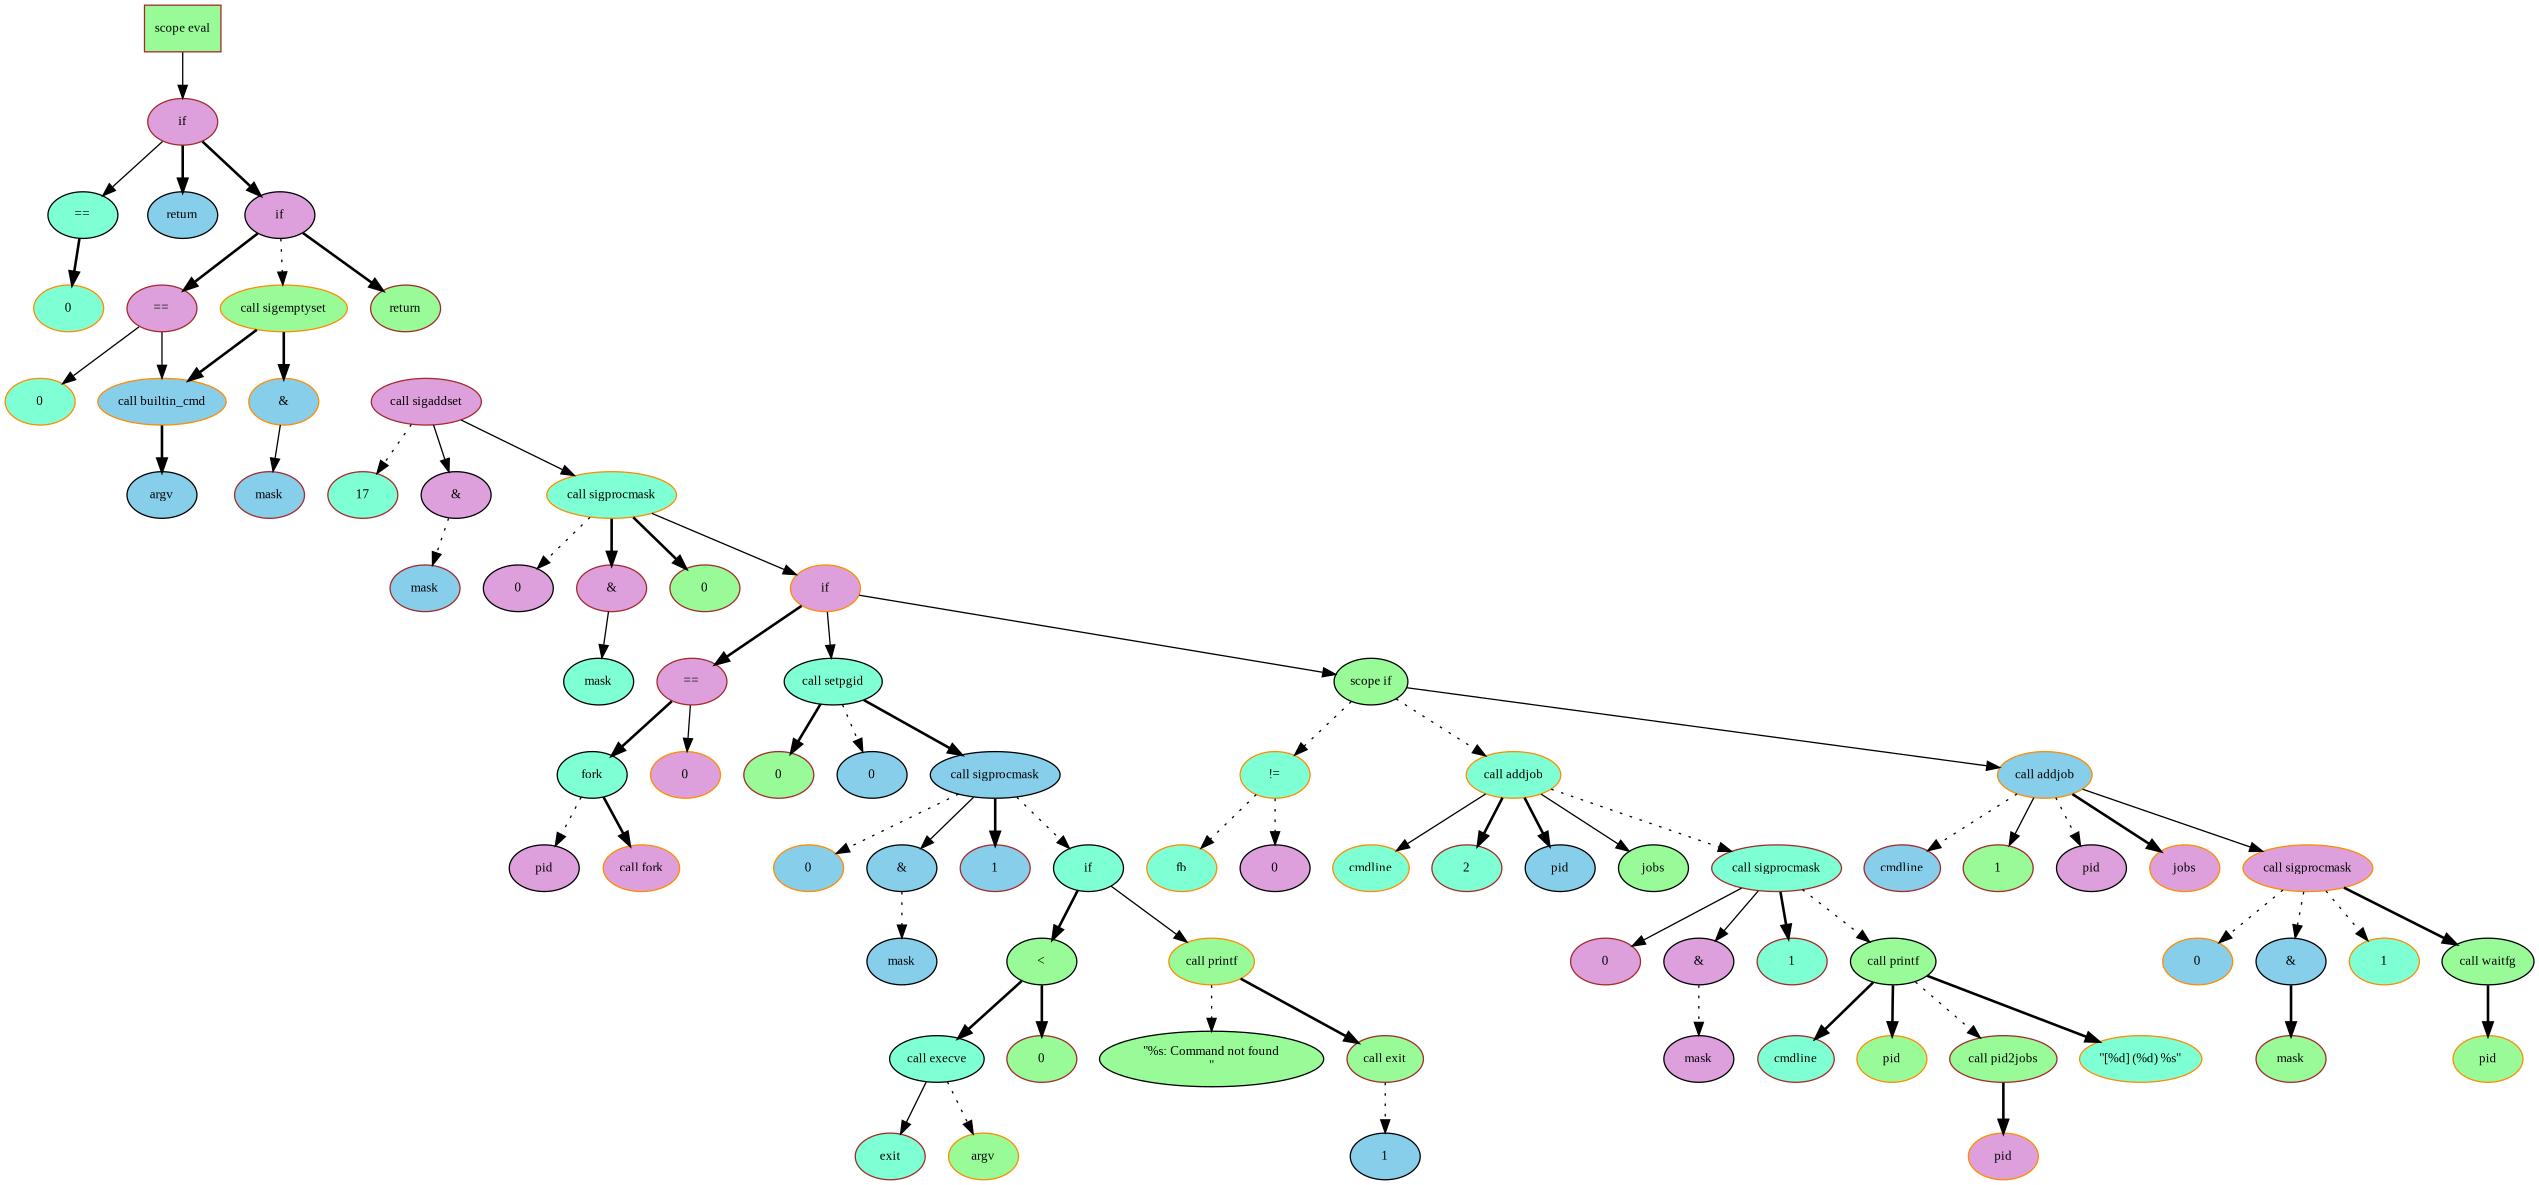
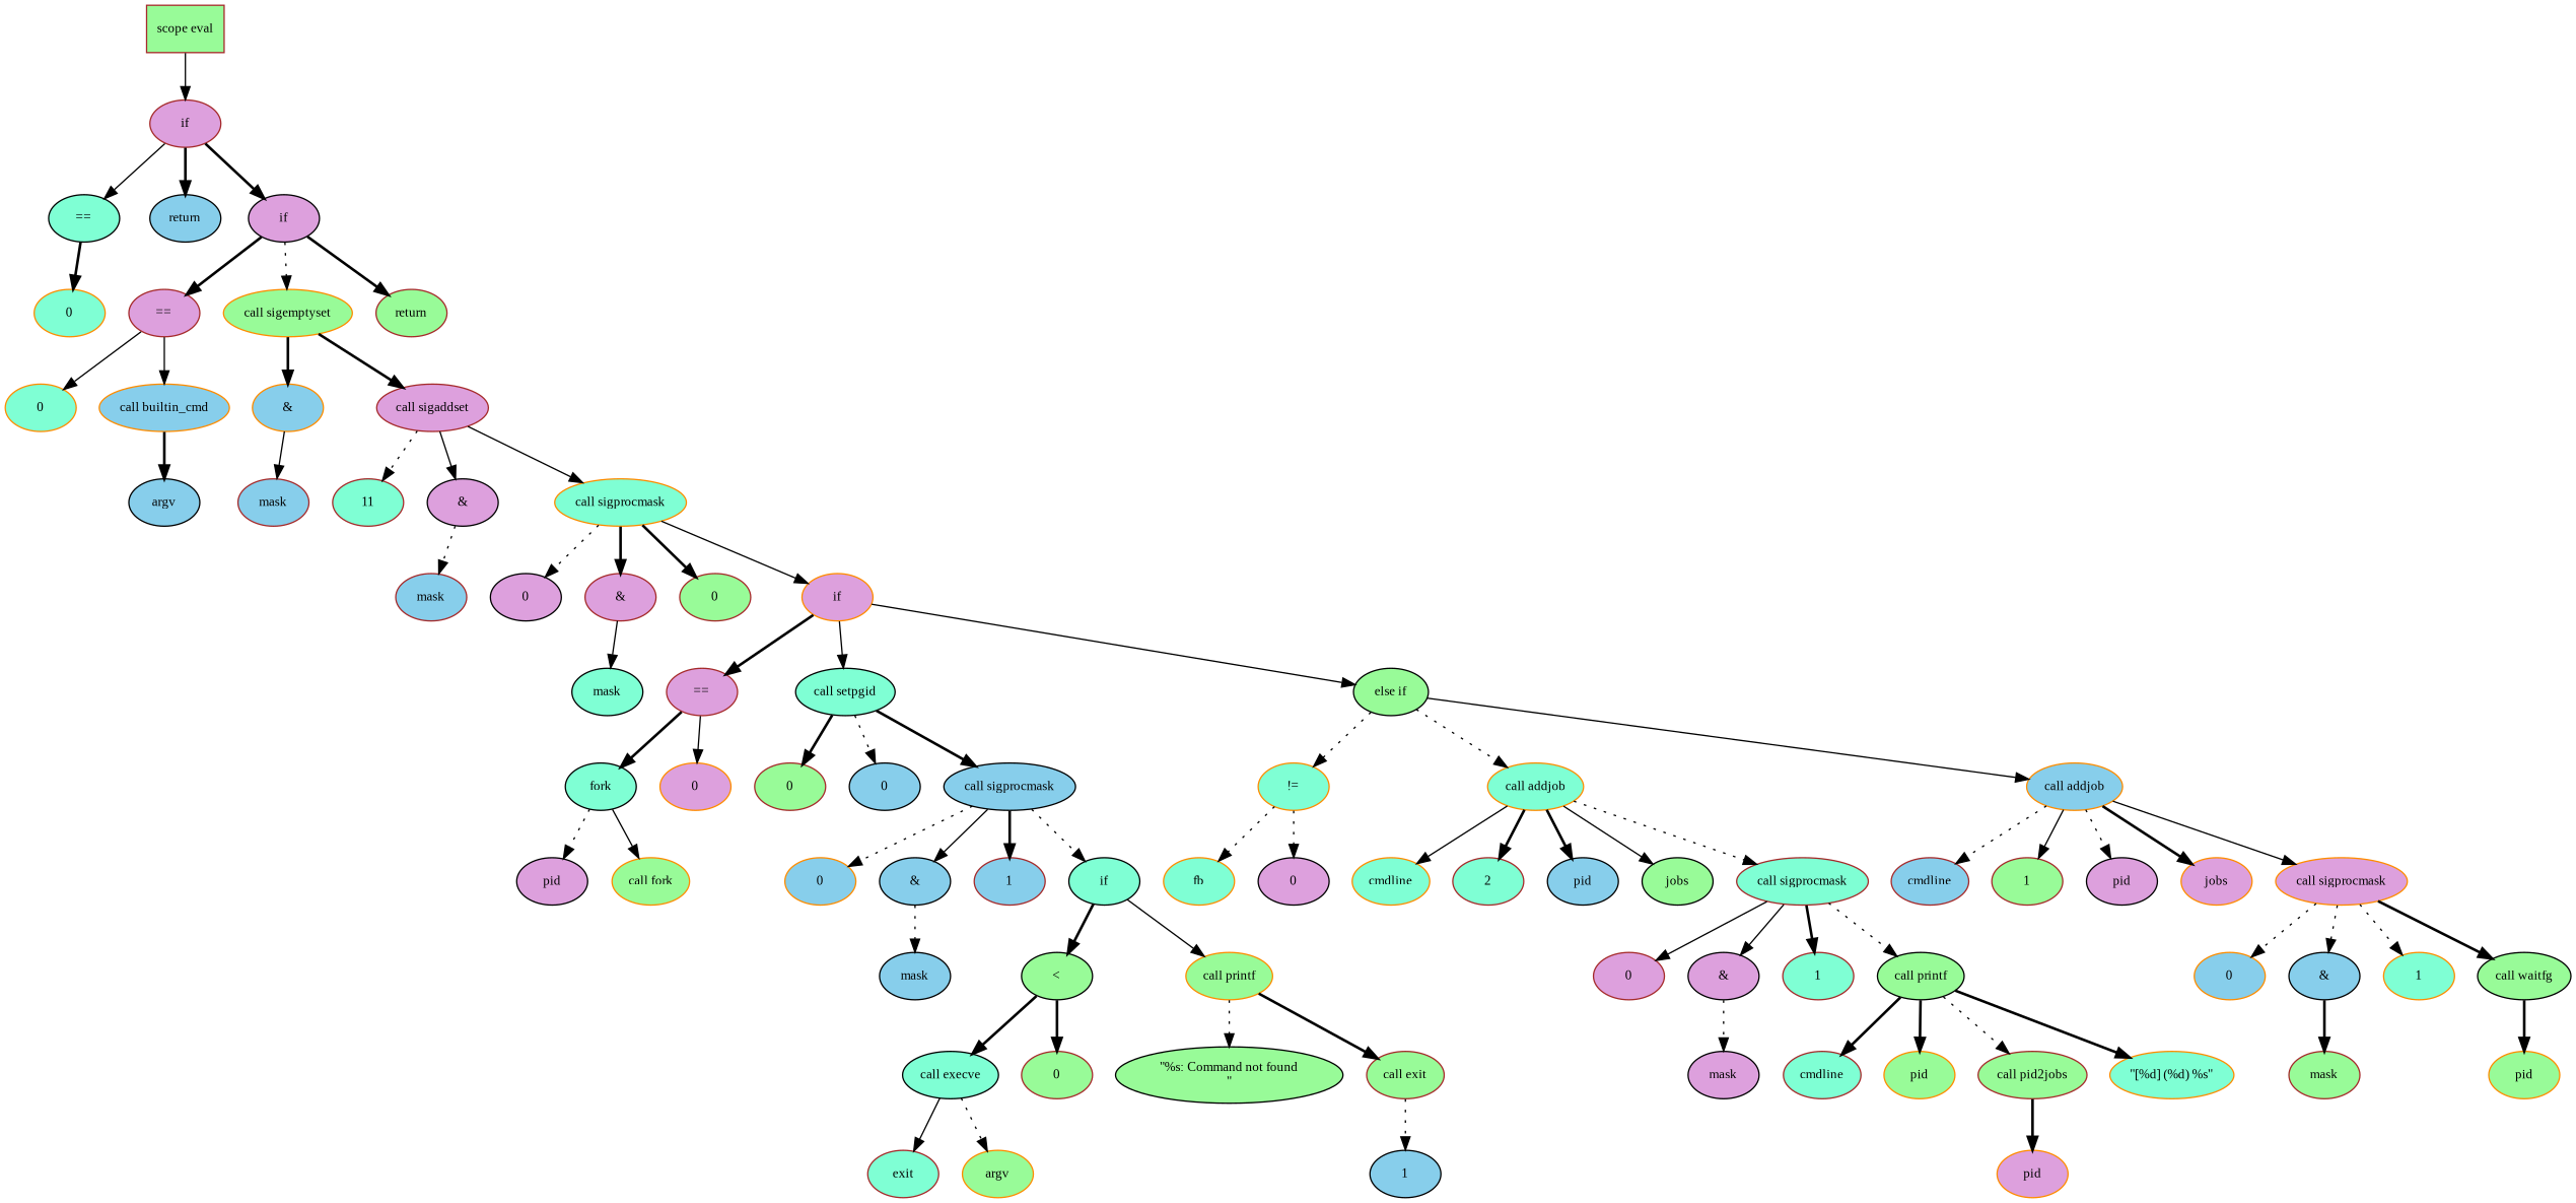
  digraph {
    fontname="Liberation Serif"
    fontsize=10
    node [color=black fillcolor=palegreen fontname="Liberation Serif" fontsize=10 shape=ellipse style=filled]
    edge [fontname="Liberation Serif" fontsize=10 style=bold]
    n1 [color=brown label="scope eval" shape=box]
    n2 [color=brown fillcolor=plum label=if]
    n3 [fillcolor=aquamarine label="=="]
    n4 [fillcolor=skyblue label=return]
    n5 [fillcolor=plum label=if]
    n6 [color=darkorange fillcolor=aquamarine label=0]
    n7 [color=brown fillcolor=plum label="=="]
    n8 [color=darkorange label="call sigemptyset"]
    n9 [color=brown label=return]
    n10 [color=darkorange fillcolor=skyblue label="call builtin_cmd"]
    n11 [color=darkorange fillcolor=aquamarine label=0]
    n12 [color=darkorange fillcolor=skyblue label="&"]
    n13 [color=brown fillcolor=plum label="call sigaddset"]
    n14 [fillcolor=skyblue label=argv]
    n15 [color=brown fillcolor=skyblue label=mask]
-   n16 [color=brown fillcolor=aquamarine label=17]
+   n16 [color=brown fillcolor=aquamarine label=11]
    n17 [fillcolor=plum label="&"]
    n18 [color=darkorange fillcolor=aquamarine label="call sigprocmask"]
    n19 [color=brown fillcolor=skyblue label=mask]
    n20 [fillcolor=plum label=0]
    n21 [color=brown fillcolor=plum label="&"]
    n22 [color=brown label=0]
    n23 [color=darkorange fillcolor=plum label=if]
    n24 [fillcolor=aquamarine label=mask]
    n25 [color=brown fillcolor=plum label="=="]
    n26 [fillcolor=aquamarine label="call setpgid"]
-   n27 [label="scope if"]
+   n27 [label="else if"]
    n28 [fillcolor=aquamarine label=fork]
    n29 [color=darkorange fillcolor=plum label=0]
    n30 [color=brown label=0]
    n31 [fillcolor=skyblue label=0]
    n32 [fillcolor=skyblue label="call sigprocmask"]
    n33 [color=darkorange fillcolor=aquamarine label="!="]
    n34 [color=darkorange fillcolor=aquamarine label="call addjob"]
    n35 [color=darkorange fillcolor=skyblue label="call addjob"]
    n36 [fillcolor=plum label=pid]
-   n37 [color=darkorange fillcolor=plum label="call fork"]
+   n37 [color=darkorange label="call fork"]
    n38 [color=darkorange fillcolor=skyblue label=0]
    n39 [fillcolor=skyblue label="&"]
    n40 [color=brown fillcolor=skyblue label=1]
    n41 [fillcolor=aquamarine label=if]
    n42 [fillcolor=skyblue label=mask]
    n43 [label="<"]
    n44 [color=darkorange label="call printf"]
    n45 [fillcolor=aquamarine label="call execve"]
    n46 [color=brown label=0]
    n47 [label="\"%s: Command not found\n\""]
    n48 [color=brown label="call exit"]
    n49 [color=brown fillcolor=aquamarine label=exit]
    n50 [color=darkorange label=argv]
    n51 [fillcolor=skyblue label=1]
    n52 [color=darkorange fillcolor=aquamarine label=fb]
    n53 [fillcolor=plum label=0]
    n54 [color=darkorange fillcolor=aquamarine label=cmdline]
    n55 [color=brown fillcolor=aquamarine label=2]
    n56 [fillcolor=skyblue label=pid]
    n57 [label=jobs]
    n58 [color=brown fillcolor=aquamarine label="call sigprocmask"]
    n59 [color=brown fillcolor=skyblue label=cmdline]
    n60 [color=brown label=1]
    n61 [fillcolor=plum label=pid]
    n62 [color=darkorange fillcolor=plum label=jobs]
    n63 [color=darkorange fillcolor=plum label="call sigprocmask"]
    n64 [color=brown fillcolor=plum label=0]
    n65 [fillcolor=plum label="&"]
    n66 [color=brown fillcolor=aquamarine label=1]
    n67 [label="call printf"]
    n68 [fillcolor=plum label=mask]
    n69 [color=brown fillcolor=aquamarine label=cmdline]
    n70 [color=darkorange label=pid]
    n71 [color=brown label="call pid2jobs"]
    n72 [color=darkorange fillcolor=aquamarine label="\"[%d] (%d) %s\""]
    n73 [color=darkorange fillcolor=plum label=pid]
    n74 [color=darkorange fillcolor=skyblue label=0]
    n75 [fillcolor=skyblue label="&"]
    n76 [color=darkorange fillcolor=aquamarine label=1]
    n77 [label="call waitfg"]
    n78 [color=brown label=mask]
    n79 [color=darkorange label=pid]
    n1 -> n2 [style=solid]
    n2 -> n3 [style=solid]
    n2 -> n4
    n2 -> n5
    n3 -> n6
    n5 -> n7
    n5 -> n8 [style=dotted]
    n5 -> n9
    n7 -> n10 [style=solid]
    n7 -> n11 [style=solid]
    n8 -> n12
-   n8 -> n10
+   n8 -> n13
    n10 -> n14
    n12 -> n15 [style=solid]
    n13 -> n16 [style=dotted]
    n13 -> n17 [style=solid]
    n13 -> n18 [style=solid]
    n17 -> n19 [style=dotted]
    n18 -> n20 [style=dotted]
    n18 -> n21
    n18 -> n22
    n18 -> n23 [style=solid]
    n21 -> n24 [style=solid]
    n23 -> n25
    n23 -> n26 [style=solid]
    n23 -> n27 [style=solid]
    n25 -> n28
    n25 -> n29 [style=solid]
    n26 -> n30
    n26 -> n31 [style=dotted]
    n26 -> n32
    n27 -> n33 [style=dotted]
    n27 -> n34 [style=dotted]
    n27 -> n35 [style=solid]
    n28 -> n36 [style=dotted]
-   n28 -> n37
+   n28 -> n37 [style=solid]
    n32 -> n38 [style=dotted]
    n32 -> n39 [style=solid]
    n32 -> n40
    n32 -> n41 [style=dotted]
    n33 -> n52 [style=dotted]
    n33 -> n53 [style=dotted]
    n34 -> n54 [style=solid]
    n34 -> n55
    n34 -> n56
    n34 -> n57 [style=solid]
    n34 -> n58 [style=dotted]
    n35 -> n59 [style=dotted]
    n35 -> n60 [style=solid]
    n35 -> n61 [style=dotted]
    n35 -> n62
    n35 -> n63 [style=solid]
    n39 -> n42 [style=dotted]
    n41 -> n43
    n41 -> n44 [style=solid]
    n43 -> n45
    n43 -> n46
    n44 -> n47 [style=dotted]
    n44 -> n48
    n45 -> n49 [style=solid]
    n45 -> n50 [style=dotted]
    n48 -> n51 [style=dotted]
    n58 -> n64 [style=solid]
    n58 -> n65 [style=solid]
    n58 -> n66
    n58 -> n67 [style=dotted]
    n63 -> n74 [style=dotted]
    n63 -> n75 [style=dotted]
    n63 -> n76 [style=dotted]
    n63 -> n77
    n65 -> n68 [style=dotted]
    n67 -> n69
    n67 -> n70
    n67 -> n71 [style=dotted]
    n67 -> n72
    n71 -> n73
    n75 -> n78
    n77 -> n79
  }
